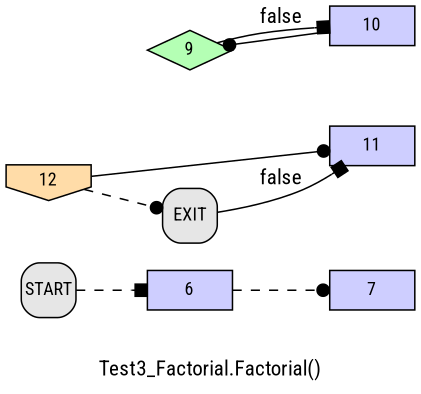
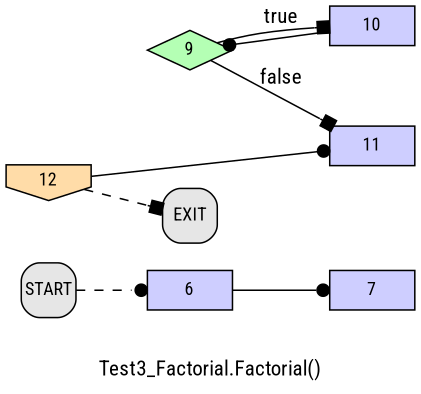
  digraph {
    fontname="Roboto Condensed"
    label="Test3_Factorial.Factorial()"
    rankdir=LR
    node [fillcolor="#CECEFF" fixedsize=true fontname="Roboto Condensed" fontsize=12 shape=box style=filled]
    edge [arrowhead=dot fontname="Roboto Condensed" style=solid]
    n1 [height=0.36 label=6 width=0.78]
    n2 [height=0.36 label=7 width=0.78]
    n3 [fillcolor="#B4FFB4" height=0.36 label=9 shape=diamond width=0.78]
    n4 [height=0.36 label=10 width=0.78]
    n5 [height=0.36 label=11 width=0.78]
    n6 [fillcolor="#FFDCA8" height=0.36 label=12 shape=invhouse width=0.78]
    n7 [fillcolor="#E6E6E6" height=0.5 label=EXIT style="filled, rounded" width=0.5]
    n8 [fillcolor="#E6E6E6" height=0.5 label=START style="filled, rounded" width=0.5]
-   n1 -> n2 [style=dashed]
-   n3 -> n4 [arrowhead=box label=false]
-   n7 -> n5 [arrowhead=box label=false]
+   n1 -> n2
+   n3 -> n4 [arrowhead=box label=true]
+   n3 -> n5 [arrowhead=box label=false]
    n4 -> n3
    n6 -> n5
-   n6 -> n7 [style=dashed]
-   n8 -> n1 [arrowhead=box style=dashed]
+   n6 -> n7 [arrowhead=box style=dashed]
+   n8 -> n1 [style=dashed]
  }
